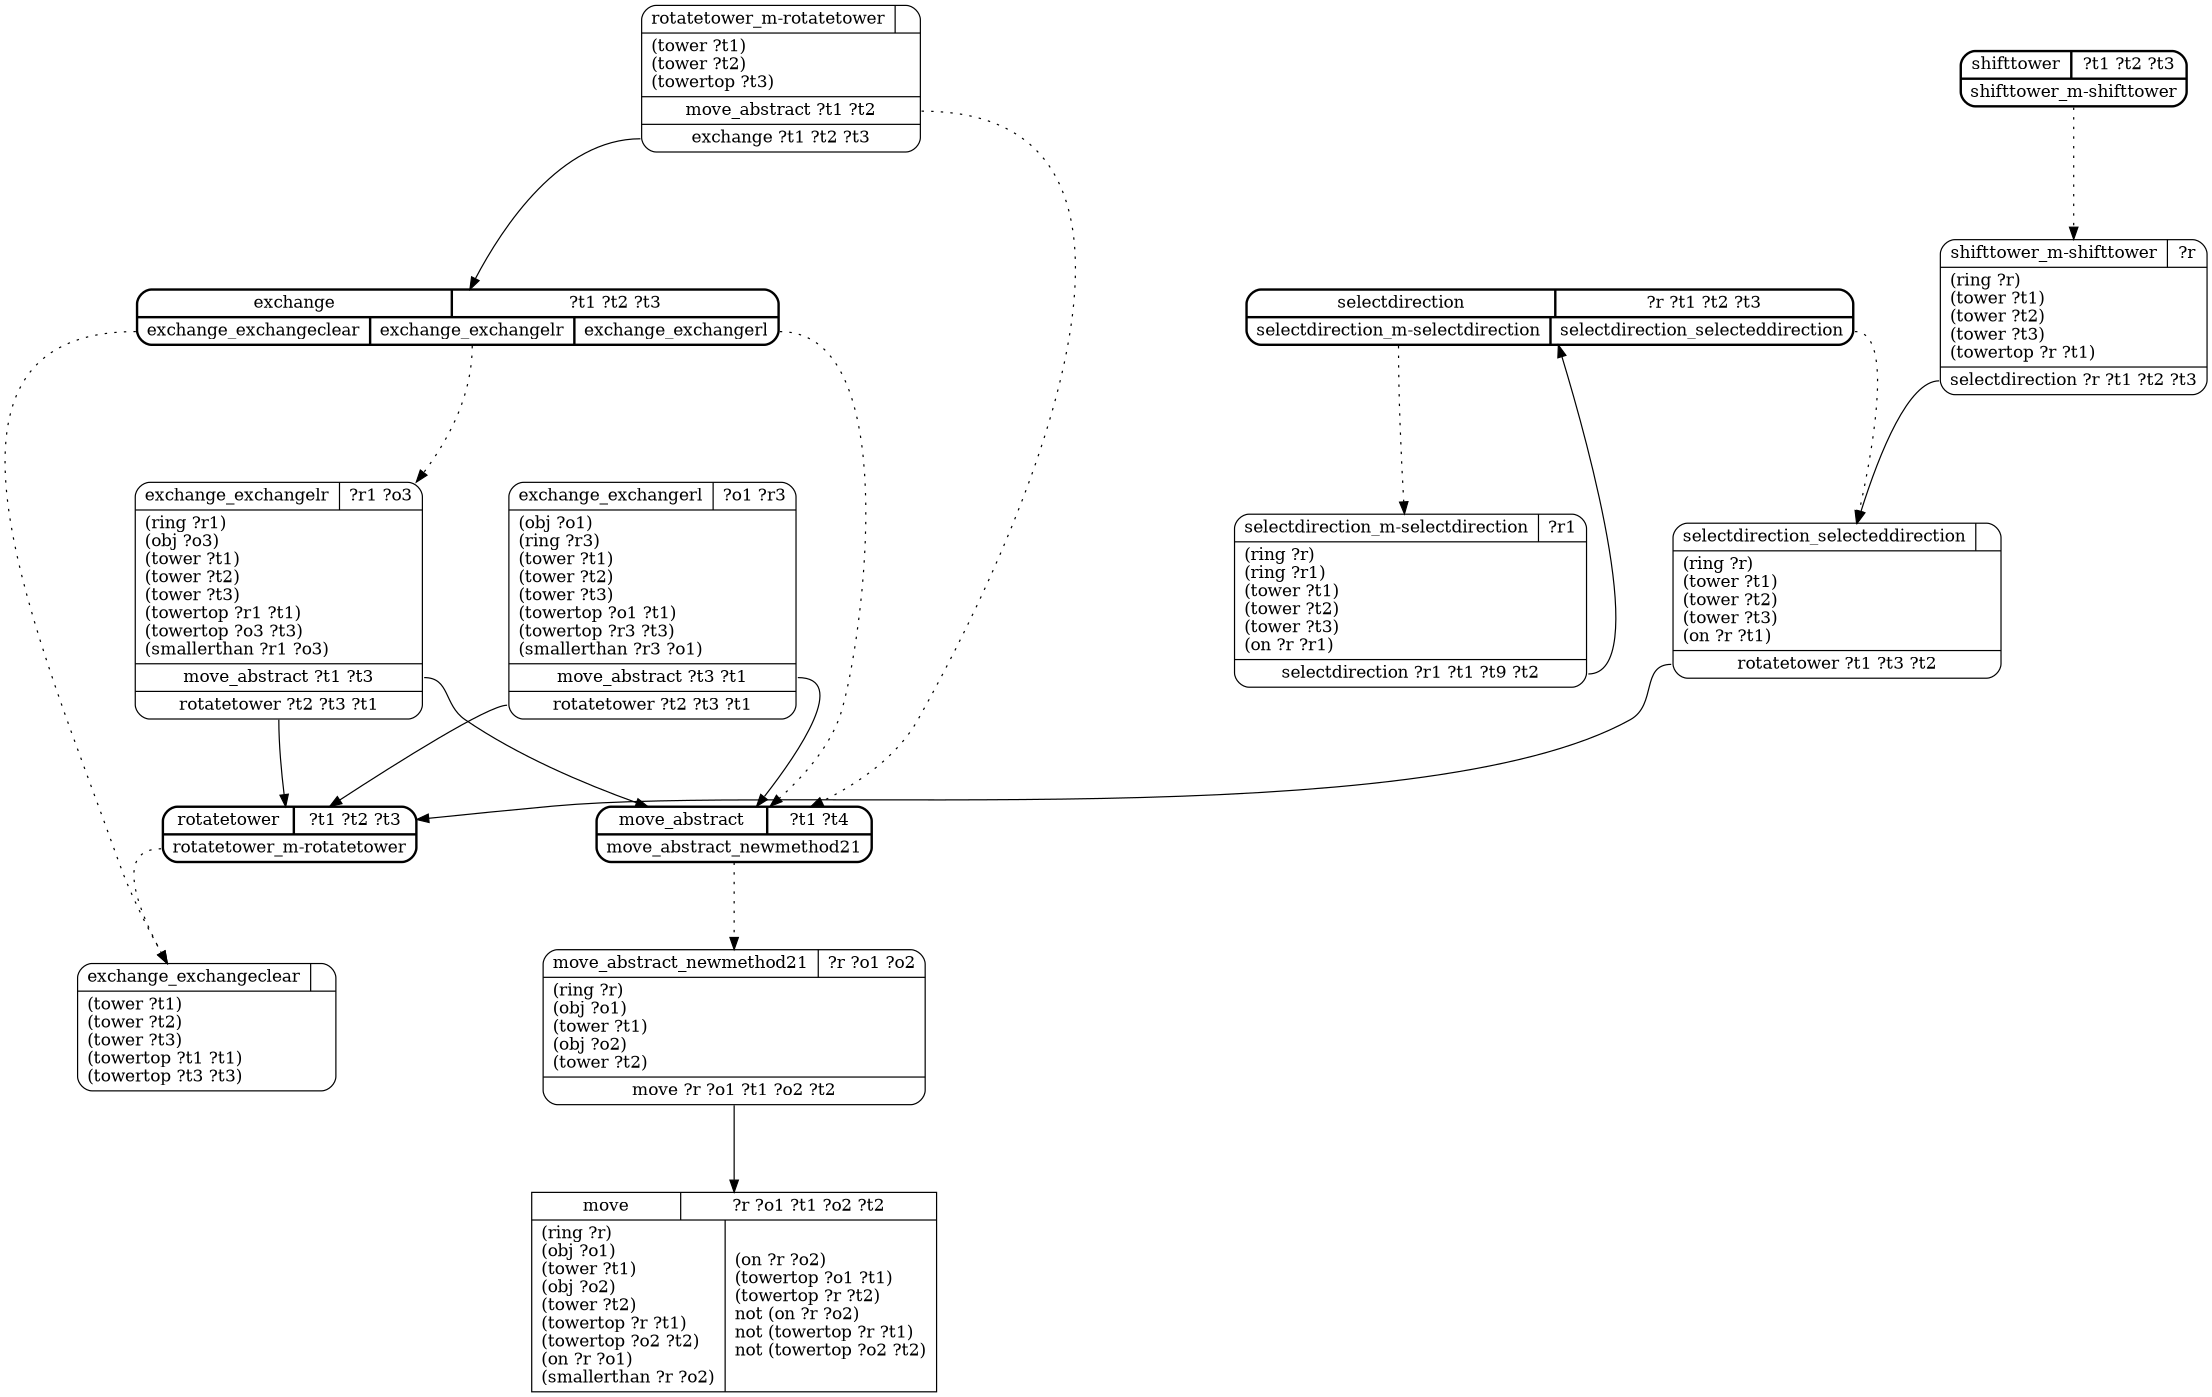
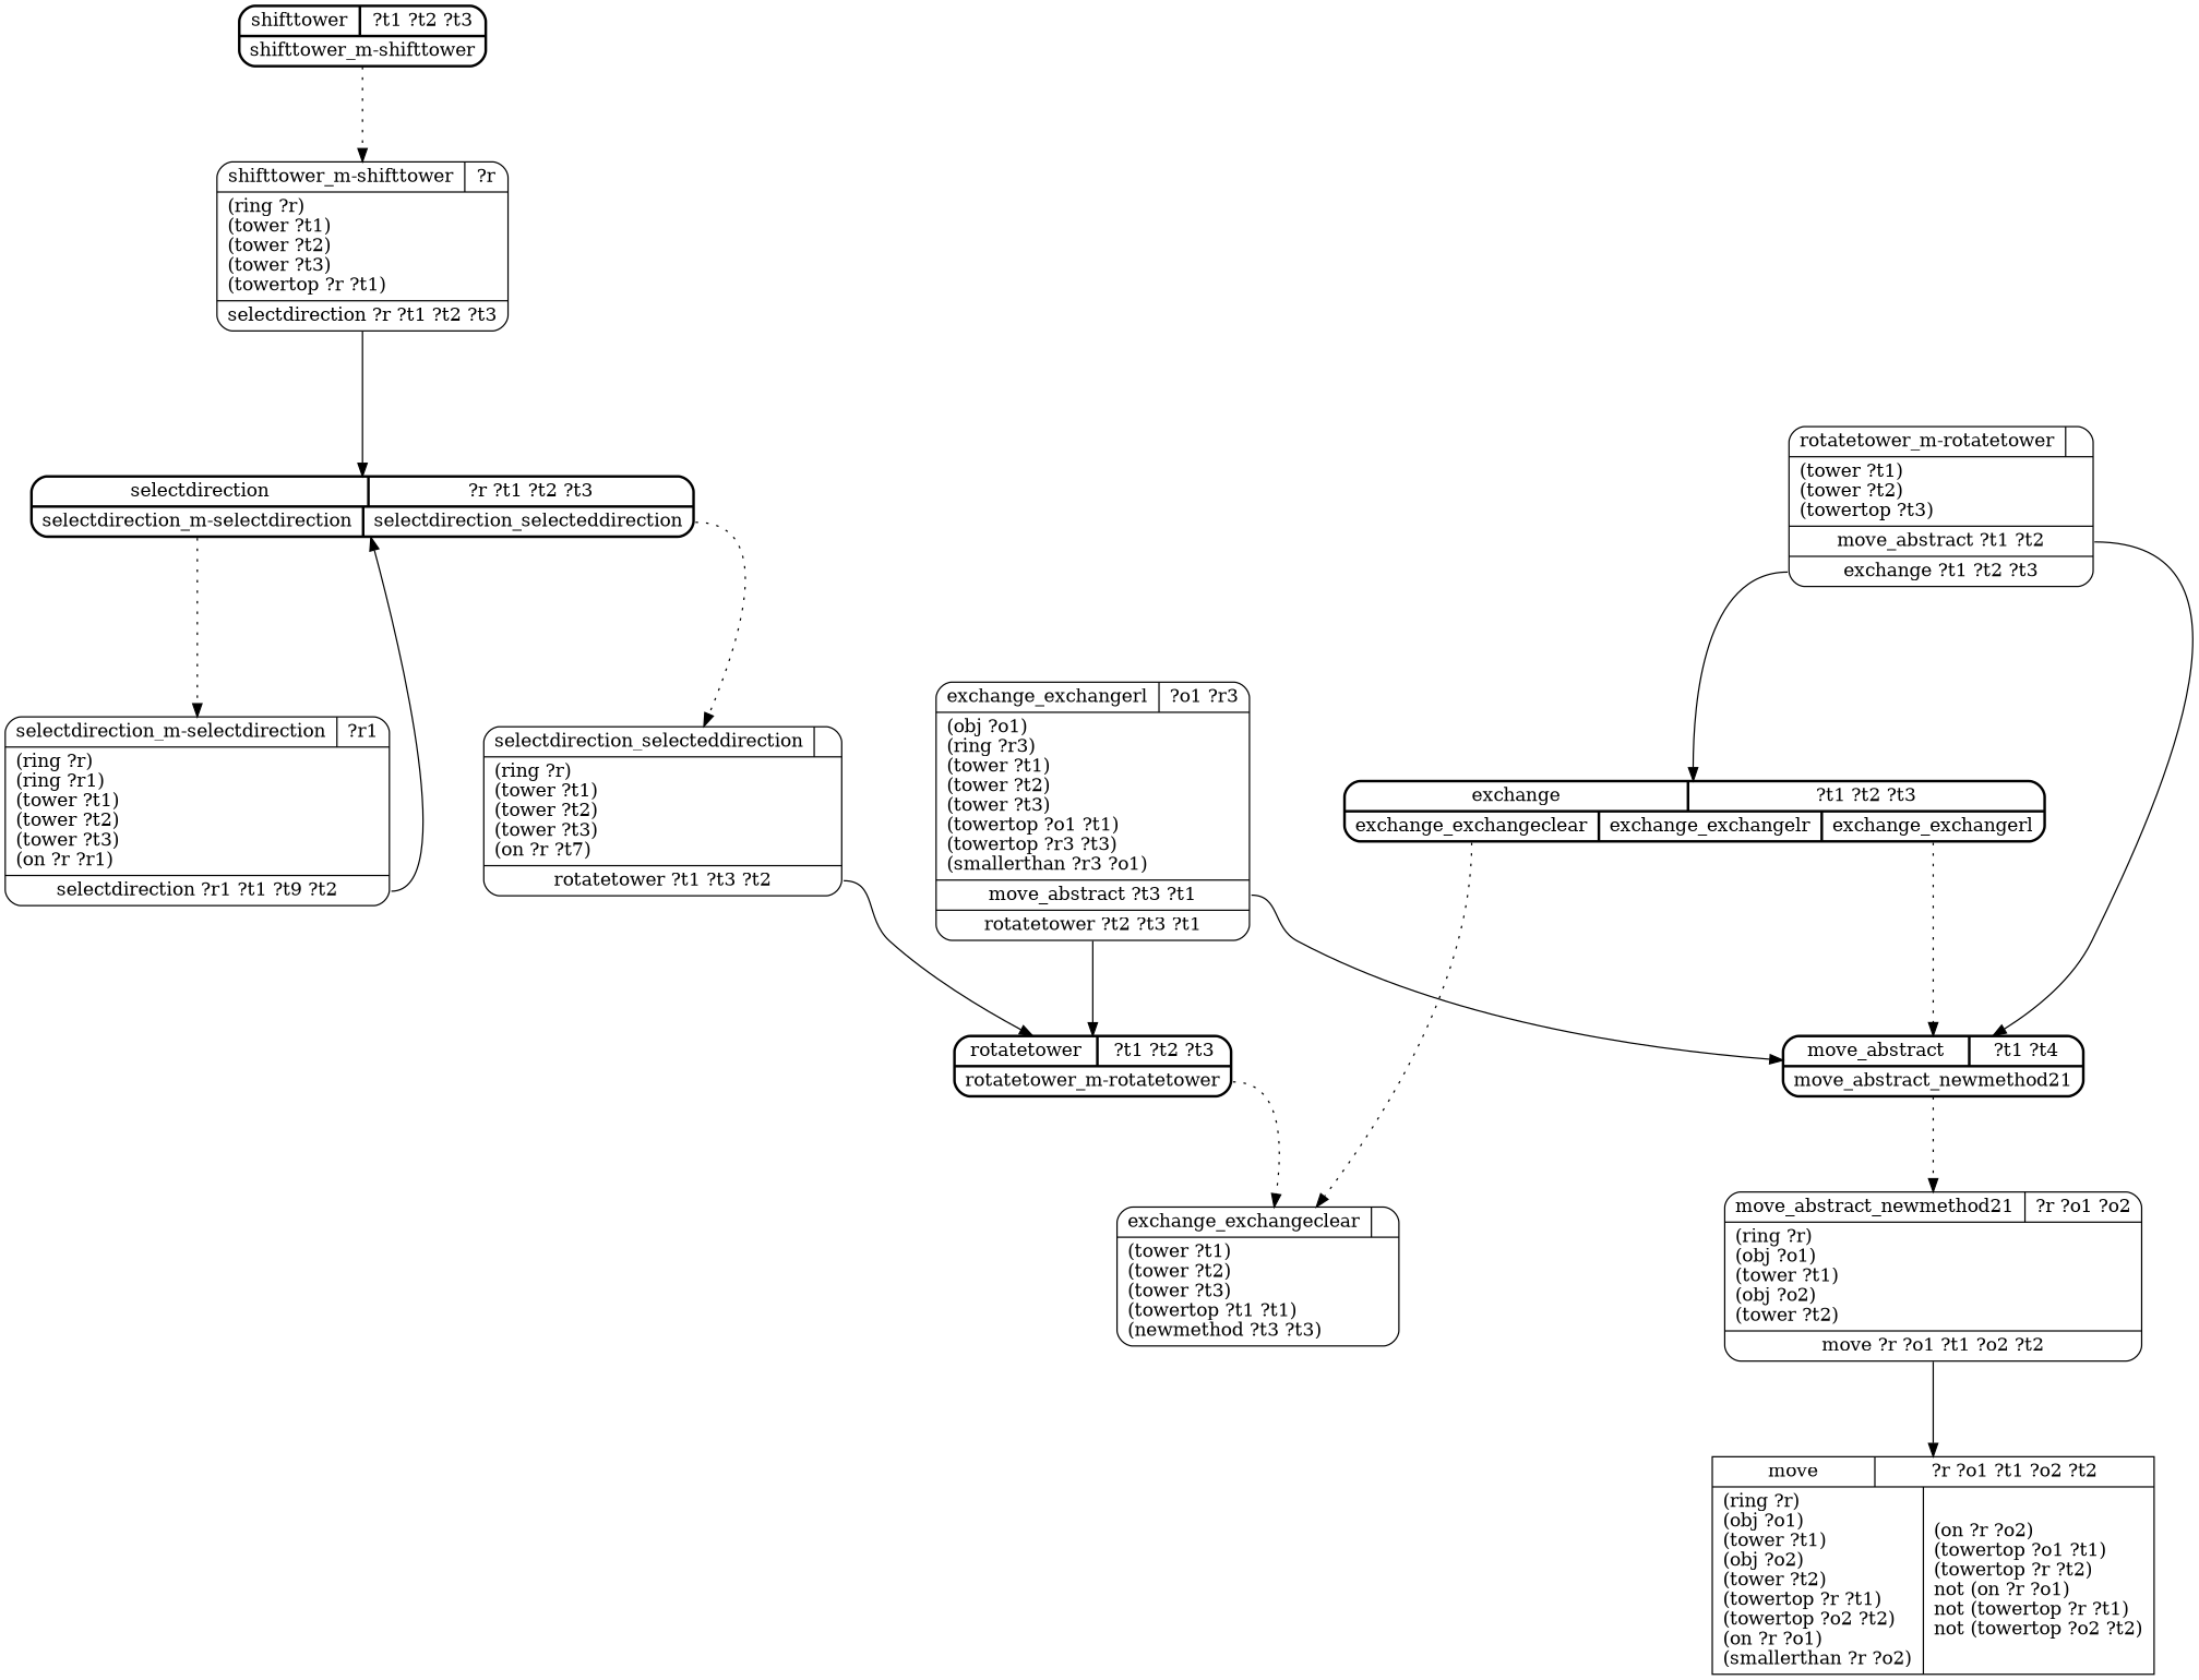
  digraph {
    fontname="DejaVu Serif"
    nodesep=1
    ranksep=1
    node [fontname="DejaVu Serif" shape=Mrecord]
    edge [fontname="DejaVu Serif" tailport=0]
-   move [label="{{\N|?r ?o1 ?t1 ?o2 ?t2}|{(ring ?r)\l(obj ?o1)\l(tower ?t1)\l(obj ?o2)\l(tower ?t2)\l(towertop ?r ?t1)\l(towertop ?o2 ?t2)\l(on ?r ?o1)\l(smallerthan ?r ?o2)\l|(on ?r ?o2)\l(towertop ?o1 ?t1)\l(towertop ?r ?t2)\lnot (on ?r ?o2)\lnot (towertop ?r ?t1)\lnot (towertop ?o2 ?t2)\l}}" shape=record]
+   move [label="{{\N|?r ?o1 ?t1 ?o2 ?t2}|{(ring ?r)\l(obj ?o1)\l(tower ?t1)\l(obj ?o2)\l(tower ?t2)\l(towertop ?r ?t1)\l(towertop ?o2 ?t2)\l(on ?r ?o1)\l(smallerthan ?r ?o2)\l|(on ?r ?o2)\l(towertop ?o1 ?t1)\l(towertop ?r ?t2)\lnot (on ?r ?o1)\lnot (towertop ?r ?t1)\lnot (towertop ?o2 ?t2)\l}}" shape=record]
    shifttower [label="{{\N|?t1 ?t2 ?t3}|{<0>shifttower_m-shifttower}}" style=bold]
    "shifttower_m-shifttower" [label="{{\N|?r}|(ring ?r)\l(tower ?t1)\l(tower ?t2)\l(tower ?t3)\l(towertop ?r ?t1)\l|<0>selectdirection ?r ?t1 ?t2 ?t3}"]
    selectdirection [label="{{\N|?r ?t1 ?t2 ?t3}|{<0>selectdirection_m-selectdirection|<1>selectdirection_selecteddirection}}" style=bold]
    "selectdirection_m-selectdirection" [label="{{\N|?r1}|(ring ?r)\l(ring ?r1)\l(tower ?t1)\l(tower ?t2)\l(tower ?t3)\l(on ?r ?r1)\l|<0>selectdirection ?r1 ?t1 ?t9 ?t2}"]
-   selectdirection_selecteddirection [label="{{\N|}|(ring ?r)\l(tower ?t1)\l(tower ?t2)\l(tower ?t3)\l(on ?r ?t1)\l|<0>rotatetower ?t1 ?t3 ?t2}"]
+   selectdirection_selecteddirection [label="{{\N|}|(ring ?r)\l(tower ?t1)\l(tower ?t2)\l(tower ?t3)\l(on ?r ?t7)\l|<0>rotatetower ?t1 ?t3 ?t2}"]
    rotatetower [label="{{\N|?t1 ?t2 ?t3}|{<0>rotatetower_m-rotatetower}}" style=bold]
-   exchange_exchangeclear [label="{{\N|}|(tower ?t1)\l(tower ?t2)\l(tower ?t3)\l(towertop ?t1 ?t1)\l(towertop ?t3 ?t3)\l}"]
+   exchange_exchangeclear [label="{{\N|}|(tower ?t1)\l(tower ?t2)\l(tower ?t3)\l(towertop ?t1 ?t1)\l(newmethod ?t3 ?t3)\l}"]
    "rotatetower_m-rotatetower" [label="{{\N|}|(tower ?t1)\l(tower ?t2)\l(towertop ?t3)\l|<0>move_abstract ?t1 ?t2|<1>exchange ?t1 ?t2 ?t3}"]
    move_abstract [label="{{\N|?t1 ?t4}|{<0>move_abstract_newmethod21}}" style=bold]
    exchange [label="{{\N|?t1 ?t2 ?t3}|{<0>exchange_exchangeclear|<1>exchange_exchangelr|<2>exchange_exchangerl}}" style=bold]
    move_abstract_newmethod21 [label="{{\N|?r ?o1 ?o2}|(ring ?r)\l(obj ?o1)\l(tower ?t1)\l(obj ?o2)\l(tower ?t2)\l|<0>move ?r ?o1 ?t1 ?o2 ?t2}"]
-   exchange_exchangelr [label="{{\N|?r1 ?o3}|(ring ?r1)\l(obj ?o3)\l(tower ?t1)\l(tower ?t2)\l(tower ?t3)\l(towertop ?r1 ?t1)\l(towertop ?o3 ?t3)\l(smallerthan ?r1 ?o3)\l|<0>move_abstract ?t1 ?t3|<1>rotatetower ?t2 ?t3 ?t1}"]
    exchange_exchangerl [label="{{\N|?o1 ?r3}|(obj ?o1)\l(ring ?r3)\l(tower ?t1)\l(tower ?t2)\l(tower ?t3)\l(towertop ?o1 ?t1)\l(towertop ?r3 ?t3)\l(smallerthan ?r3 ?o1)\l|<0>move_abstract ?t3 ?t1|<1>rotatetower ?t2 ?t3 ?t1}"]
    shifttower -> "shifttower_m-shifttower" [style=dotted]
-   "shifttower_m-shifttower" -> selectdirection_selecteddirection
+   "shifttower_m-shifttower" -> selectdirection
    selectdirection -> "selectdirection_m-selectdirection" [style=dotted]
    selectdirection -> selectdirection_selecteddirection [style=dotted tailport=1]
    "selectdirection_m-selectdirection" -> selectdirection
    selectdirection_selecteddirection -> rotatetower
    rotatetower -> exchange_exchangeclear [style=dotted]
-   "rotatetower_m-rotatetower" -> move_abstract [style=dotted]
+   "rotatetower_m-rotatetower" -> move_abstract
    "rotatetower_m-rotatetower" -> exchange [tailport=1]
    move_abstract -> move_abstract_newmethod21 [style=dotted]
    exchange -> exchange_exchangeclear [style=dotted]
    exchange -> move_abstract [style=dotted tailport=2]
-   exchange -> exchange_exchangelr [style=dotted tailport=1]
    move_abstract_newmethod21 -> move
-   exchange_exchangelr -> rotatetower [tailport=1]
-   exchange_exchangelr -> move_abstract
    exchange_exchangerl -> rotatetower [tailport=1]
    exchange_exchangerl -> move_abstract
  }
